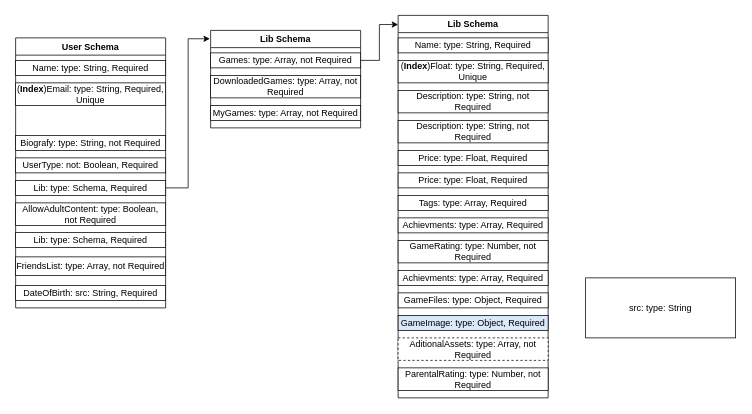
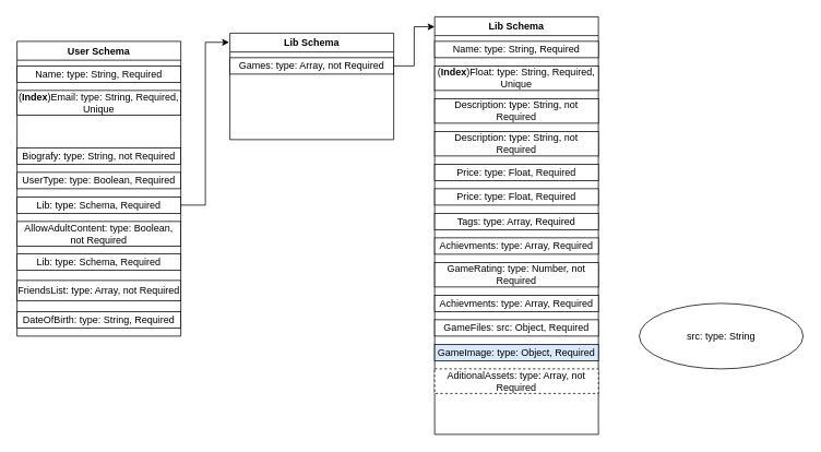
  <mxCell id="0" />
  <mxCell id="1" parent="0" />
  <mxCell id="2" value="User Schema" style="swimlane;whiteSpace=wrap;html=1;" vertex="1" parent="1"><mxGeometry x="20" y="50" width="200" height="360" as="geometry" /></mxCell>
  <mxCell id="3" value="Name: type: String, Required" style="rounded=0;whiteSpace=wrap;html=1;" vertex="1" parent="2"><mxGeometry y="30" width="200" height="20" as="geometry" /></mxCell>
  <mxCell id="4" value="(&lt;b&gt;Index&lt;/b&gt;)Email: type: String, Required, Unique" style="rounded=0;whiteSpace=wrap;html=1;" vertex="1" parent="2"><mxGeometry y="60" width="200" height="30" as="geometry" /></mxCell>
  <mxCell id="5" value="Biografy: type: String, not Required" style="rounded=0;whiteSpace=wrap;html=1;" vertex="1" parent="2"><mxGeometry y="130" width="200" height="20" as="geometry" /></mxCell>
- <mxCell id="6" value="UserType: not: Boolean, Required" style="rounded=0;whiteSpace=wrap;html=1;" vertex="1" parent="2"><mxGeometry y="160" width="200" height="20" as="geometry" /></mxCell>
+ <mxCell id="6" value="UserType: type: Boolean, Required" style="rounded=0;whiteSpace=wrap;html=1;" vertex="1" parent="2"><mxGeometry y="160" width="200" height="20" as="geometry" /></mxCell>
  <mxCell id="7" value="Lib: type: Schema, Required" style="rounded=0;whiteSpace=wrap;html=1;" vertex="1" parent="2"><mxGeometry y="190" width="200" height="20" as="geometry" /></mxCell>
  <mxCell id="8" value="AllowAdultContent: type: Boolean, not Required" style="rounded=0;whiteSpace=wrap;html=1;" vertex="1" parent="2"><mxGeometry y="220" width="200" height="30" as="geometry" /></mxCell>
  <mxCell id="9" value="Lib: type: Schema, Required" style="rounded=0;whiteSpace=wrap;html=1;" vertex="1" parent="2"><mxGeometry y="259.5" width="200" height="20" as="geometry" /></mxCell>
  <mxCell id="10" value="FriendsList: type: Array, not Required" style="rounded=0;whiteSpace=wrap;html=1;" vertex="1" parent="2"><mxGeometry y="292" width="200" height="25" as="geometry" /></mxCell>
- <mxCell id="11" value="DateOfBirth: src: String, Required" style="rounded=0;whiteSpace=wrap;html=1;" vertex="1" parent="2"><mxGeometry y="330" width="200" height="20" as="geometry" /></mxCell>
+ <mxCell id="11" value="DateOfBirth: type: String, Required" style="rounded=0;whiteSpace=wrap;html=1;" vertex="1" parent="2"><mxGeometry y="330" width="200" height="20" as="geometry" /></mxCell>
  <mxCell id="12" value="Lib Schema" style="swimlane;whiteSpace=wrap;html=1;" vertex="1" parent="1"><mxGeometry x="280" y="40" width="200" height="130" as="geometry"><mxRectangle x="340" y="280" width="110" height="30" as="alternateBounds" /></mxGeometry></mxCell>
  <mxCell id="13" value="Games: type: Array, not Required" style="rounded=0;whiteSpace=wrap;html=1;" vertex="1" parent="12"><mxGeometry y="30" width="200" height="20" as="geometry" /></mxCell>
- <mxCell id="14" value="DownloadedGames: type: Array, not Required" style="rounded=0;whiteSpace=wrap;html=1;" vertex="1" parent="12"><mxGeometry y="60" width="200" height="30" as="geometry" /></mxCell>
- <mxCell id="15" value="MyGames: type: Array, not Required" style="rounded=0;whiteSpace=wrap;html=1;" vertex="1" parent="12"><mxGeometry y="100" width="200" height="20" as="geometry" /></mxCell>
  <mxCell id="16" style="edgeStyle=orthogonalEdgeStyle;rounded=0;orthogonalLoop=1;jettySize=auto;html=1;entryX=-0.005;entryY=0.086;entryDx=0;entryDy=0;entryPerimeter=0;" edge="1" parent="1" source="7" target="12"><mxGeometry relative="1" as="geometry"><mxPoint x="270" y="230" as="targetPoint" /></mxGeometry></mxCell>
  <mxCell id="17" value="Lib Schema" style="swimlane;whiteSpace=wrap;html=1;" vertex="1" parent="1"><mxGeometry x="530" y="20" width="200" height="510" as="geometry"><mxRectangle x="610" y="280" width="110" height="30" as="alternateBounds" /></mxGeometry></mxCell>
  <mxCell id="18" value="Name: type: String, Required" style="rounded=0;whiteSpace=wrap;html=1;" vertex="1" parent="17"><mxGeometry y="30" width="200" height="20" as="geometry" /></mxCell>
  <mxCell id="19" value="(&lt;b&gt;Index&lt;/b&gt;)Float: type: String, Required, Unique" style="rounded=0;whiteSpace=wrap;html=1;" vertex="1" parent="17"><mxGeometry y="60" width="200" height="30" as="geometry" /></mxCell>
  <mxCell id="20" value="Description: type: String, not Required" style="rounded=0;whiteSpace=wrap;html=1;" vertex="1" parent="17"><mxGeometry y="100" width="200" height="30" as="geometry" /></mxCell>
  <mxCell id="21" value="Description: type: String, not Required" style="rounded=0;whiteSpace=wrap;html=1;" vertex="1" parent="17"><mxGeometry y="140" width="200" height="30" as="geometry" /></mxCell>
  <mxCell id="22" value="Price: type: Float, Required" style="rounded=0;whiteSpace=wrap;html=1;" vertex="1" parent="17"><mxGeometry y="180" width="200" height="20" as="geometry" /></mxCell>
  <mxCell id="23" value="Price: type: Float, Required" style="rounded=0;whiteSpace=wrap;html=1;" vertex="1" parent="17"><mxGeometry y="210" width="200" height="20" as="geometry" /></mxCell>
  <mxCell id="24" value="Tags: type: Array, Required" style="rounded=0;whiteSpace=wrap;html=1;" vertex="1" parent="17"><mxGeometry y="240" width="200" height="20" as="geometry" /></mxCell>
  <mxCell id="25" value="Achievments: type: Array, Required" style="rounded=0;whiteSpace=wrap;html=1;" vertex="1" parent="17"><mxGeometry y="270" width="200" height="20" as="geometry" /></mxCell>
  <mxCell id="26" value="GameRating: type: Number, not Required" style="rounded=0;whiteSpace=wrap;html=1;" vertex="1" parent="17"><mxGeometry y="300" width="200" height="30" as="geometry" /></mxCell>
  <mxCell id="27" value="Achievments: type: Array, Required" style="rounded=0;whiteSpace=wrap;html=1;" vertex="1" parent="17"><mxGeometry y="340" width="200" height="20" as="geometry" /></mxCell>
- <mxCell id="28" value="GameFiles: type: Object, Required" style="rounded=0;whiteSpace=wrap;html=1;" vertex="1" parent="17"><mxGeometry y="370" width="200" height="20" as="geometry" /></mxCell>
+ <mxCell id="28" value="GameFiles: src: Object, Required" style="rounded=0;whiteSpace=wrap;html=1;" vertex="1" parent="17"><mxGeometry y="370" width="200" height="20" as="geometry" /></mxCell>
  <mxCell id="29" value="GameImage: type: Object, Required" style="rounded=0;whiteSpace=wrap;html=1;fillColor=#dae8fc;" vertex="1" parent="17"><mxGeometry y="400" width="200" height="20" as="geometry" /></mxCell>
  <mxCell id="30" value="AditionalAssets: type: Array, not Required" style="rounded=0;whiteSpace=wrap;html=1;dashed=1;" vertex="1" parent="17"><mxGeometry y="430" width="200" height="30" as="geometry" /></mxCell>
- <mxCell id="31" value="ParentalRating: type: Number, not Required" style="rounded=0;whiteSpace=wrap;html=1;" vertex="1" parent="17"><mxGeometry y="470" width="200" height="30" as="geometry" /></mxCell>
  <mxCell id="32" style="edgeStyle=orthogonalEdgeStyle;rounded=0;orthogonalLoop=1;jettySize=auto;html=1;entryX=0;entryY=0.024;entryDx=0;entryDy=0;entryPerimeter=0;" edge="1" parent="1" source="13" target="17"><mxGeometry relative="1" as="geometry" /></mxCell>
- <mxCell id="33" value="src: type: String" style="rounded=0;whiteSpace=wrap;html=1;" vertex="1" parent="1"><mxGeometry x="780" y="370" width="200" height="80" as="geometry" /></mxCell>
+ <mxCell id="33" value="src: type: String" style="ellipse;whiteSpace=wrap;html=1;" vertex="1" parent="1"><mxGeometry x="780" y="370" width="200" height="80" as="geometry" /></mxCell>
